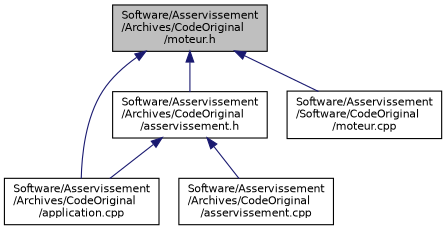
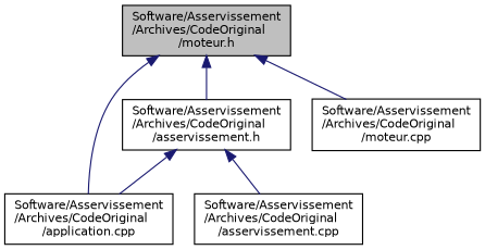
  digraph {
    node [color=black fillcolor=white fontname=Helvetica fontsize=10 shape=record style=filled]
    edge [color=midnightblue dir=back fontname=Helvetica fontsize=10 labelfontname=Helvetica labelfontsize=10 style=solid]
    n1 [fillcolor=grey75 fontcolor=black height=0.2 label="Software/Asservissement\l/Archives/CodeOriginal\l/moteur.h" width=0.4]
    n2 [height=0.2 label="Software/Asservissement\l/Archives/CodeOriginal\l/application.cpp" width=0.4]
    n3 [height=0.2 label="Software/Asservissement\l/Archives/CodeOriginal\l/asservissement.h" width=0.4]
-   n4 [height=0.2 label="Software/Asservissement\l/Software/CodeOriginal\l/moteur.cpp" width=0.4]
+   n4 [height=0.2 label="Software/Asservissement\l/Archives/CodeOriginal\l/moteur.cpp" width=0.4]
    n5 [height=0.2 label="Software/Asservissement\l/Archives/CodeOriginal\l/asservissement.cpp" width=0.4]
    n1 -> n2
    n1 -> n3
    n1 -> n4
    n3 -> n2
    n3 -> n5
  }
